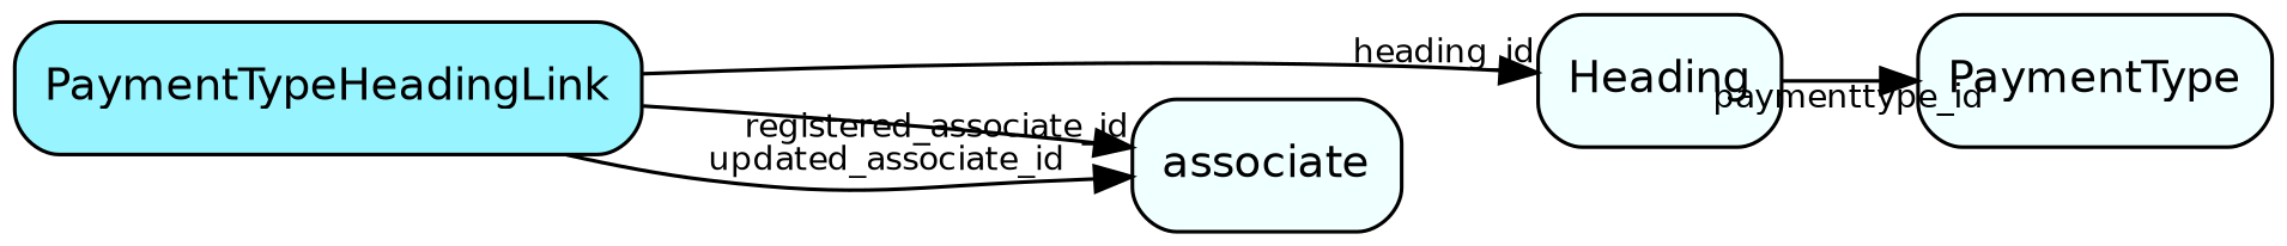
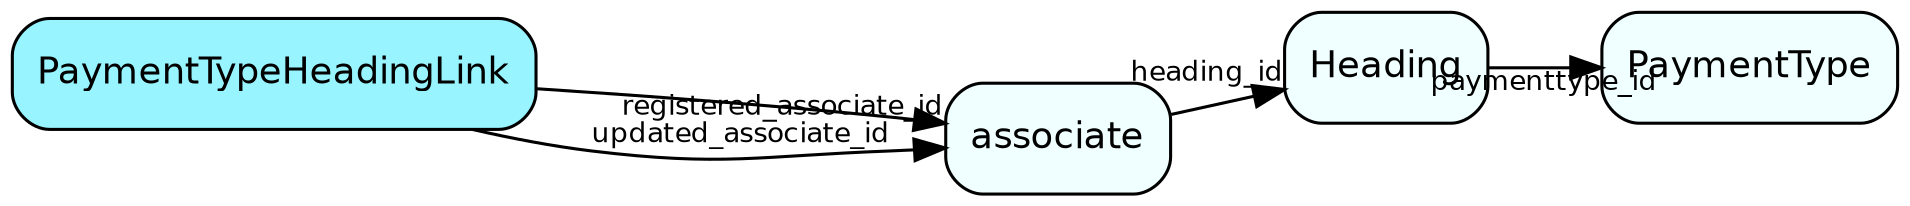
  digraph {
    rankdir=LR
    node [fillcolor=azure1 fontname=Helvetica fontsize=12 shape=box style="rounded, filled"]
    edge [fontname=Helvetica fontsize=9]
    PaymentTypeHeadingLink [fillcolor=cadetblue1]
    Heading
    associate
    PaymentType
-   PaymentTypeHeadingLink -> Heading [headlabel=heading_id]
+   associate -> Heading [headlabel=heading_id]
    PaymentTypeHeadingLink -> associate [headlabel=registered_associate_id]
    PaymentTypeHeadingLink -> associate [label=updated_associate_id]
    Heading -> PaymentType [headlabel=paymenttype_id]
  }
